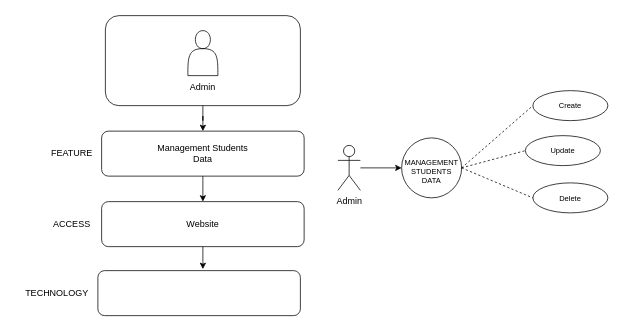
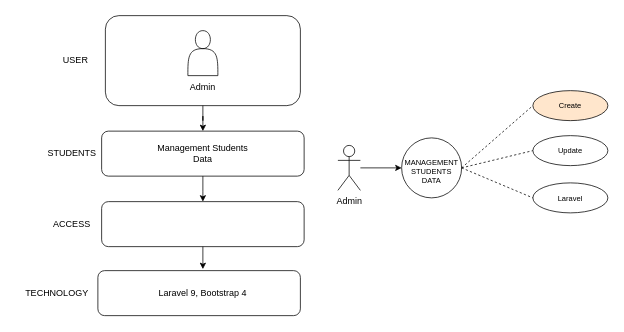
  <mxCell id="0" />
  <mxCell id="1" parent="0" />
  <mxCell id="2" value="" style="group" parent="1" vertex="1" connectable="0"><mxGeometry x="65" y="174" width="340" height="60" as="geometry" /></mxCell>
- <mxCell id="3" value="FEATURE" style="text;html=1;align=center;verticalAlign=middle;resizable=0;points=[];autosize=1;strokeColor=none;fillColor=none;" parent="2" vertex="1"><mxGeometry x="-10" y="15" width="80" height="30" as="geometry" /></mxCell>
+ <mxCell id="3" value="STUDENTS" style="text;html=1;align=center;verticalAlign=middle;resizable=0;points=[];autosize=1;strokeColor=none;fillColor=none;" parent="2" vertex="1"><mxGeometry x="-10" y="15" width="80" height="30" as="geometry" /></mxCell>
  <mxCell id="4" value="" style="rounded=1;whiteSpace=wrap;html=1;" parent="2" vertex="1"><mxGeometry x="70" width="270" height="60" as="geometry" /></mxCell>
  <mxCell id="5" value="Management Students Data" style="text;html=1;strokeColor=none;fillColor=none;align=center;verticalAlign=middle;whiteSpace=wrap;rounded=0;" parent="2" vertex="1"><mxGeometry x="140" y="15" width="130" height="30" as="geometry" /></mxCell>
  <mxCell id="6" value="" style="group" parent="1" vertex="1" connectable="0"><mxGeometry x="70" y="20" width="330" height="120" as="geometry" /></mxCell>
+ <mxCell id="7" value="USER" style="text;html=1;align=center;verticalAlign=middle;resizable=0;points=[];autosize=1;strokeColor=none;fillColor=none;" parent="6" vertex="1"><mxGeometry y="45" width="60" height="30" as="geometry" /></mxCell>
  <mxCell id="8" value="" style="group" parent="6" vertex="1" connectable="0"><mxGeometry x="70" width="260" height="120" as="geometry" /></mxCell>
  <mxCell id="9" value="" style="rounded=1;whiteSpace=wrap;html=1;" parent="8" vertex="1"><mxGeometry width="260" height="120" as="geometry" /></mxCell>
  <mxCell id="10" value="" style="shape=actor;whiteSpace=wrap;html=1;" parent="8" vertex="1"><mxGeometry x="110" y="20" width="40" height="60" as="geometry" /></mxCell>
  <mxCell id="11" value="Admin" style="text;html=1;strokeColor=none;fillColor=none;align=center;verticalAlign=middle;whiteSpace=wrap;rounded=0;" parent="8" vertex="1"><mxGeometry x="100" y="80" width="60" height="30" as="geometry" /></mxCell>
  <mxCell id="12" value="" style="edgeStyle=orthogonalEdgeStyle;rounded=0;orthogonalLoop=1;jettySize=auto;html=1;" parent="1" source="9" target="4" edge="1"><mxGeometry relative="1" as="geometry" /></mxCell>
  <mxCell id="13" value="" style="group" parent="1" vertex="1" connectable="0"><mxGeometry x="65" y="268" width="340" height="60" as="geometry" /></mxCell>
  <mxCell id="14" value="ACCESS" style="text;html=1;align=center;verticalAlign=middle;resizable=0;points=[];autosize=1;strokeColor=none;fillColor=none;" parent="13" vertex="1"><mxGeometry x="-5" y="15" width="70" height="30" as="geometry" /></mxCell>
  <mxCell id="15" value="" style="rounded=1;whiteSpace=wrap;html=1;" parent="13" vertex="1"><mxGeometry x="70" width="270" height="60" as="geometry" /></mxCell>
- <mxCell id="16" value="Website" style="text;html=1;strokeColor=none;fillColor=none;align=center;verticalAlign=middle;whiteSpace=wrap;rounded=0;" parent="13" vertex="1"><mxGeometry x="175" y="15" width="60" height="30" as="geometry" /></mxCell>
  <mxCell id="17" value="" style="edgeStyle=orthogonalEdgeStyle;rounded=0;orthogonalLoop=1;jettySize=auto;html=1;" parent="1" source="4" edge="1"><mxGeometry relative="1" as="geometry"><mxPoint x="270" y="268" as="targetPoint" /></mxGeometry></mxCell>
  <mxCell id="18" value="" style="edgeStyle=orthogonalEdgeStyle;rounded=0;orthogonalLoop=1;jettySize=auto;html=1;entryX=0.5;entryY=0;entryDx=0;entryDy=0;" parent="1" source="15" edge="1"><mxGeometry relative="1" as="geometry"><mxPoint x="270" y="358" as="targetPoint" /></mxGeometry></mxCell>
  <mxCell id="19" value="" style="edgeStyle=orthogonalEdgeStyle;rounded=0;orthogonalLoop=1;jettySize=auto;html=1;" parent="1" source="20" target="21" edge="1"><mxGeometry relative="1" as="geometry" /></mxCell>
  <mxCell id="20" value="Admin" style="shape=umlActor;verticalLabelPosition=bottom;verticalAlign=top;html=1;outlineConnect=0;" parent="1" vertex="1"><mxGeometry x="450" y="193" width="30" height="60" as="geometry" /></mxCell>
  <mxCell id="21" value="" style="ellipse;whiteSpace=wrap;html=1;verticalAlign=top;" parent="1" vertex="1"><mxGeometry x="535" y="183" width="80" height="80" as="geometry" /></mxCell>
  <mxCell id="22" value="MANAGEMENT&lt;br&gt;STUDENTS DATA" style="text;html=1;strokeColor=none;fillColor=none;align=center;verticalAlign=middle;whiteSpace=wrap;rounded=0;fontSize=10;" parent="1" vertex="1"><mxGeometry x="545" y="213" width="60" height="30" as="geometry" /></mxCell>
  <mxCell id="23" value="" style="endArrow=none;dashed=1;html=1;rounded=0;fontSize=10;exitX=1;exitY=0.5;exitDx=0;exitDy=0;entryX=0;entryY=0.5;entryDx=0;entryDy=0;" parent="1" source="21" target="24" edge="1"><mxGeometry width="50" height="50" relative="1" as="geometry"><mxPoint x="640" y="208" as="sourcePoint" /><mxPoint x="690" y="158" as="targetPoint" /></mxGeometry></mxCell>
- <mxCell id="24" value="Create" style="ellipse;whiteSpace=wrap;html=1;align=center;fontSize=10;" parent="1" vertex="1"><mxGeometry x="710" y="120" width="100" height="40" as="geometry" /></mxCell>
- <mxCell id="25" value="Update" style="ellipse;whiteSpace=wrap;html=1;align=center;fontSize=10;" parent="1" vertex="1"><mxGeometry x="700" y="180" width="100" height="40" as="geometry" /></mxCell>
- <mxCell id="26" value="Delete" style="ellipse;whiteSpace=wrap;html=1;align=center;fontSize=10;" parent="1" vertex="1"><mxGeometry x="710" y="243" width="100" height="40" as="geometry" /></mxCell>
+ <mxCell id="24" value="Create" style="ellipse;whiteSpace=wrap;html=1;align=center;fontSize=10;fillColor=#ffe6cc;" parent="1" vertex="1"><mxGeometry x="710" y="120" width="100" height="40" as="geometry" /></mxCell>
+ <mxCell id="25" value="Update" style="ellipse;whiteSpace=wrap;html=1;align=center;fontSize=10;" parent="1" vertex="1"><mxGeometry x="710" y="180" width="100" height="40" as="geometry" /></mxCell>
+ <mxCell id="26" value="Laravel" style="ellipse;whiteSpace=wrap;html=1;align=center;fontSize=10;" parent="1" vertex="1"><mxGeometry x="710" y="243" width="100" height="40" as="geometry" /></mxCell>
  <mxCell id="27" value="" style="endArrow=none;dashed=1;html=1;rounded=0;fontSize=10;entryX=0;entryY=0.5;entryDx=0;entryDy=0;exitX=1;exitY=0.5;exitDx=0;exitDy=0;" parent="1" source="21" target="26" edge="1"><mxGeometry width="50" height="50" relative="1" as="geometry"><mxPoint x="660" y="331" as="sourcePoint" /><mxPoint x="710" y="281" as="targetPoint" /></mxGeometry></mxCell>
  <mxCell id="28" value="" style="endArrow=none;dashed=1;html=1;rounded=0;fontSize=10;entryX=0;entryY=0.5;entryDx=0;entryDy=0;exitX=1;exitY=0.5;exitDx=0;exitDy=0;" parent="1" source="21" target="25" edge="1"><mxGeometry width="50" height="50" relative="1" as="geometry"><mxPoint x="630" y="303" as="sourcePoint" /><mxPoint x="680" y="253" as="targetPoint" /></mxGeometry></mxCell>
  <mxCell id="29" value="" style="group" parent="1" vertex="1" connectable="0"><mxGeometry x="30" y="360" width="370" height="60" as="geometry" /></mxCell>
  <mxCell id="30" value="TECHNOLOGY" style="text;html=1;align=center;verticalAlign=middle;resizable=0;points=[];autosize=1;strokeColor=none;fillColor=none;" parent="29" vertex="1"><mxGeometry x="-10" y="15" width="110" height="30" as="geometry" /></mxCell>
  <mxCell id="31" value="" style="group" parent="29" vertex="1" connectable="0"><mxGeometry x="100" width="270" height="60" as="geometry" /></mxCell>
  <mxCell id="32" value="" style="rounded=1;whiteSpace=wrap;html=1;" parent="31" vertex="1"><mxGeometry width="270" height="60" as="geometry" /></mxCell>
+ <mxCell id="33" value="Laravel 9, Bootstrap 4" style="text;html=1;strokeColor=none;fillColor=none;align=center;verticalAlign=middle;whiteSpace=wrap;rounded=0;" parent="31" vertex="1"><mxGeometry x="55" y="15" width="170" height="30" as="geometry" /></mxCell>
